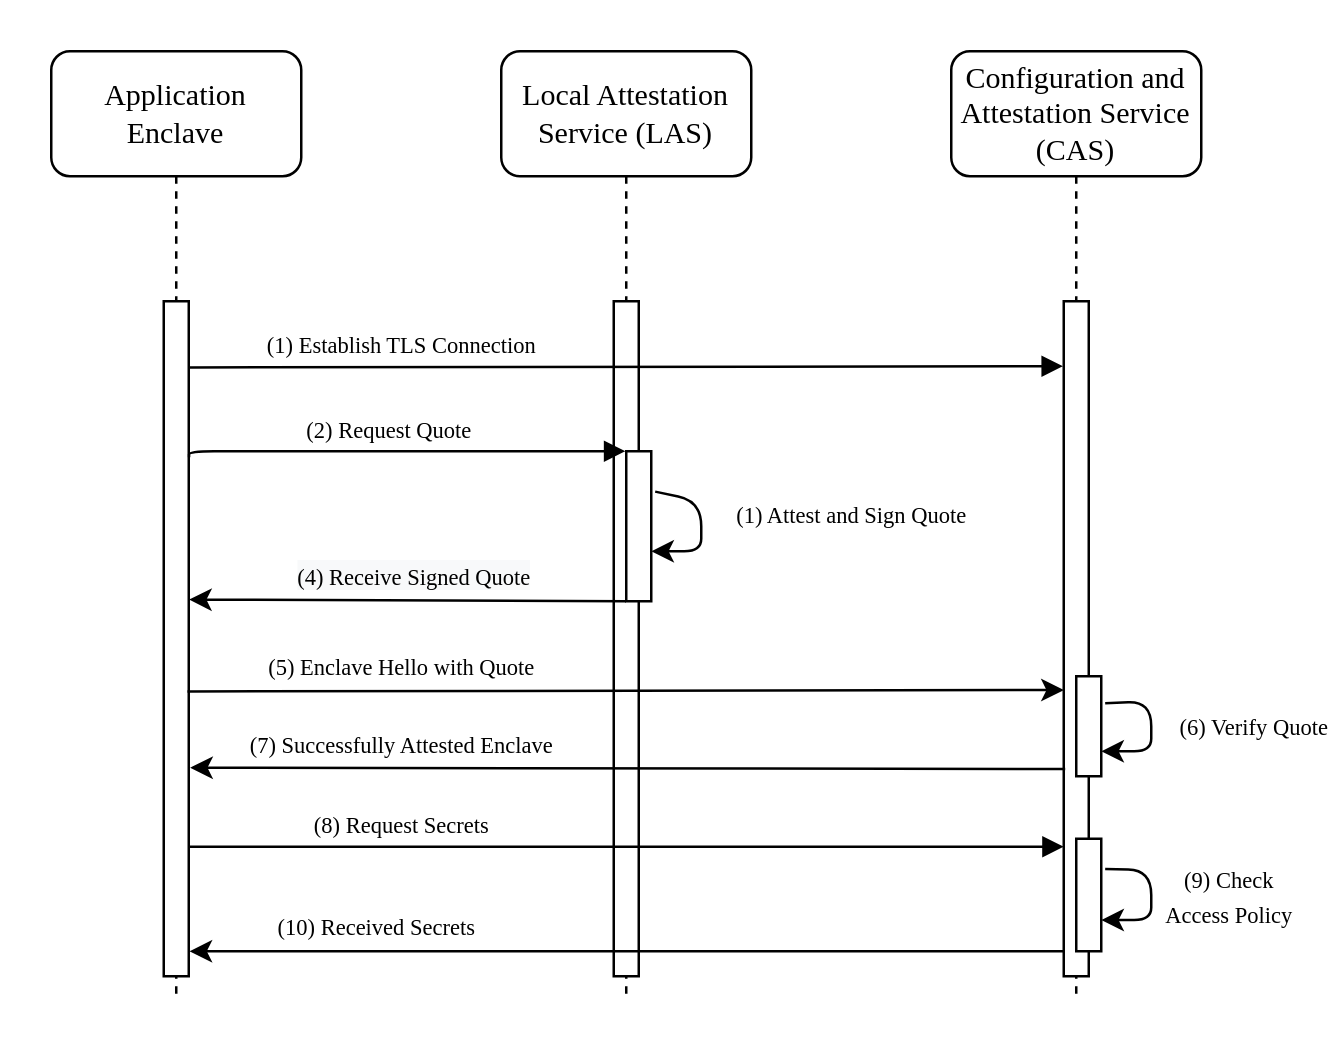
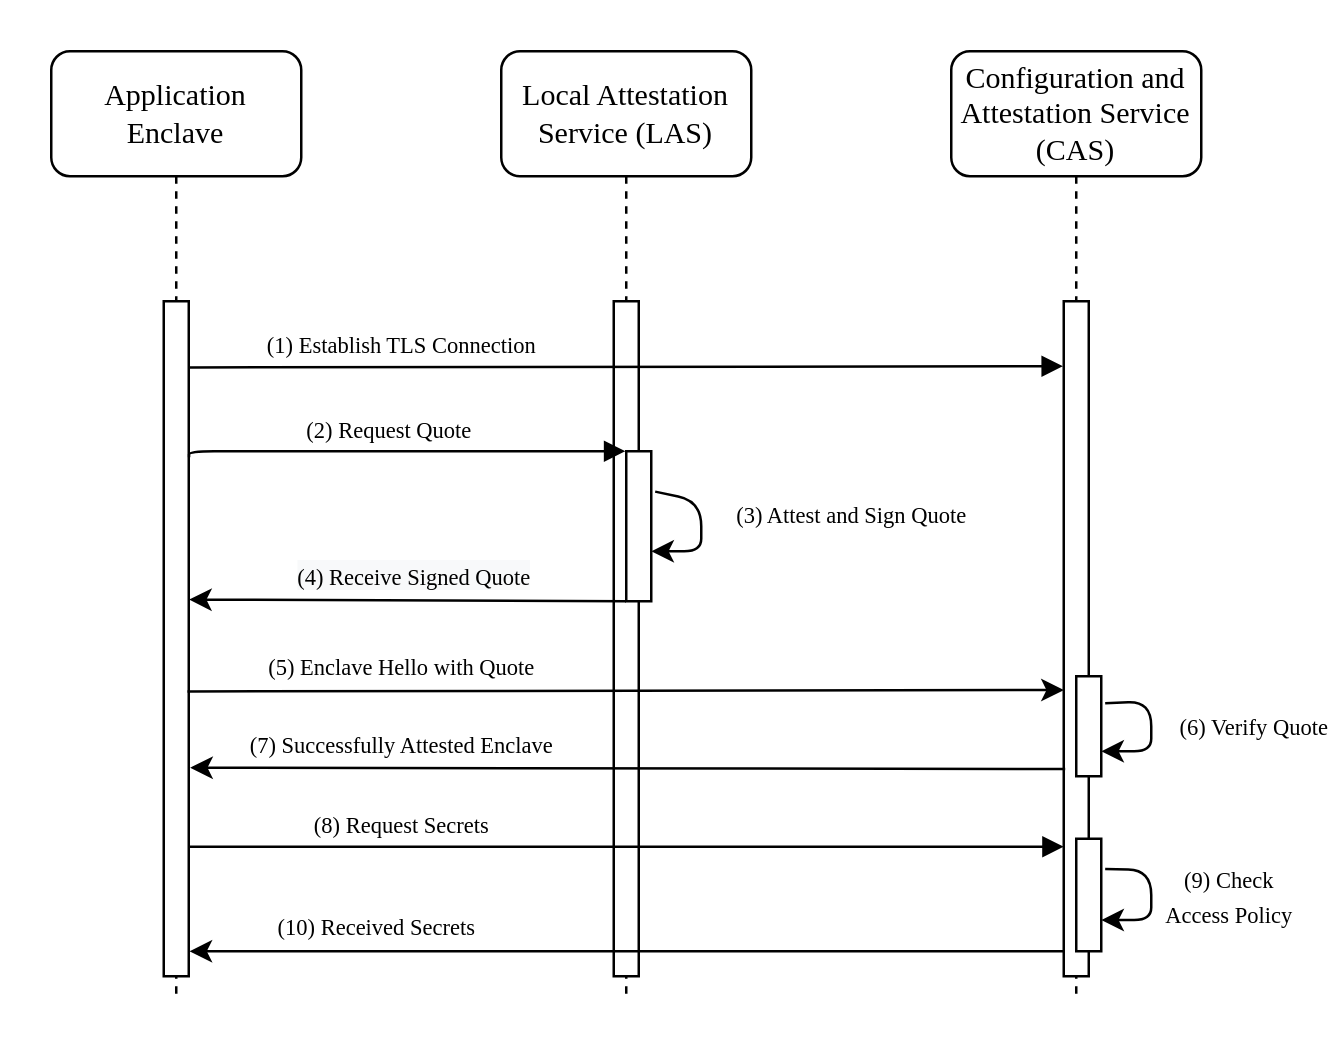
  <mxCell id="0" />
  <mxCell id="1" parent="0" />
  <mxCell id="2" value="Local Attestation Service (LAS)" style="shape=umlLifeline;perimeter=lifelinePerimeter;whiteSpace=wrap;html=1;container=1;collapsible=0;recursiveResize=0;outlineConnect=0;rounded=1;shadow=0;comic=0;labelBackgroundColor=none;strokeWidth=1;fontFamily=Verdana;fontSize=12;align=center;size=50;" parent="1" vertex="1"><mxGeometry x="200" y="20" width="100" height="380" as="geometry" /></mxCell>
  <mxCell id="3" value="" style="html=1;points=[];perimeter=orthogonalPerimeter;rounded=0;shadow=0;comic=0;labelBackgroundColor=none;strokeWidth=1;fontFamily=Verdana;fontSize=12;align=center;" parent="2" vertex="1"><mxGeometry x="45" y="100" width="10" height="270" as="geometry" /></mxCell>
  <mxCell id="4" value="Configuration and Attestation Service (CAS)" style="shape=umlLifeline;perimeter=lifelinePerimeter;whiteSpace=wrap;html=1;container=1;collapsible=0;recursiveResize=0;outlineConnect=0;rounded=1;shadow=0;comic=0;labelBackgroundColor=none;strokeWidth=1;fontFamily=Verdana;fontSize=12;align=center;size=50;" parent="1" vertex="1"><mxGeometry x="380" y="20" width="100" height="380" as="geometry" /></mxCell>
  <mxCell id="5" value="" style="html=1;points=[];perimeter=orthogonalPerimeter;rounded=0;shadow=0;comic=0;labelBackgroundColor=none;strokeWidth=1;fontFamily=Verdana;fontSize=12;align=center;" parent="4" vertex="1"><mxGeometry x="45" y="100" width="10" height="270" as="geometry" /></mxCell>
  <mxCell id="6" value="Application Enclave" style="shape=umlLifeline;perimeter=lifelinePerimeter;whiteSpace=wrap;html=1;container=1;collapsible=0;recursiveResize=0;outlineConnect=0;rounded=1;shadow=0;comic=0;labelBackgroundColor=none;strokeWidth=1;fontFamily=Verdana;fontSize=12;align=center;size=50;" parent="1" vertex="1"><mxGeometry x="20" y="20" width="100" height="380" as="geometry" /></mxCell>
  <mxCell id="7" value="" style="html=1;points=[];perimeter=orthogonalPerimeter;rounded=0;shadow=0;comic=0;labelBackgroundColor=none;strokeWidth=1;fontFamily=Verdana;fontSize=12;align=center;" parent="6" vertex="1"><mxGeometry x="45" y="100" width="10" height="270" as="geometry" /></mxCell>
  <mxCell id="8" value="&lt;font style=&quot;font-size: 9px&quot;&gt;(2) Request Quote&lt;/font&gt;" style="html=1;verticalAlign=bottom;endArrow=block;labelBackgroundColor=none;fontFamily=Verdana;fontSize=12;edgeStyle=elbowEdgeStyle;elbow=vertical;exitX=1.013;exitY=0.231;exitDx=0;exitDy=0;exitPerimeter=0;entryX=-0.035;entryY=-0.001;entryDx=0;entryDy=0;entryPerimeter=0;" parent="1" source="7" target="10" edge="1"><mxGeometry x="-0.068" relative="1" as="geometry"><mxPoint x="80" y="180" as="sourcePoint" /><Array as="points"><mxPoint x="244" y="180" /><mxPoint x="254" y="180" /></Array><mxPoint x="240" y="180" as="targetPoint" /><mxPoint as="offset" /></mxGeometry></mxCell>
  <mxCell id="9" value="&lt;font style=&quot;font-size: 9px&quot;&gt;(1) Establish TLS Connection&lt;/font&gt;" style="html=1;verticalAlign=bottom;endArrow=block;labelBackgroundColor=none;fontFamily=Verdana;fontSize=12;edgeStyle=elbowEdgeStyle;elbow=vertical;entryX=-0.032;entryY=0.098;entryDx=0;entryDy=0;entryPerimeter=0;exitX=1.026;exitY=0.098;exitDx=0;exitDy=0;exitPerimeter=0;" parent="1" source="7" target="5" edge="1"><mxGeometry x="-0.514" relative="1" as="geometry"><mxPoint x="70" y="145" as="sourcePoint" /><mxPoint x="420" y="142" as="targetPoint" /><mxPoint as="offset" /></mxGeometry></mxCell>
  <mxCell id="10" value="" style="html=1;points=[];perimeter=orthogonalPerimeter;rounded=0;shadow=0;comic=0;labelBackgroundColor=none;strokeWidth=1;fontFamily=Verdana;fontSize=12;align=center;" vertex="1" parent="1"><mxGeometry x="250" y="180" width="10" height="60" as="geometry" /></mxCell>
  <mxCell id="11" value="" style="endArrow=classic;html=1;exitX=1.157;exitY=0.269;exitDx=0;exitDy=0;exitPerimeter=0;" edge="1" parent="1" source="10" target="10"><mxGeometry width="50" height="50" relative="1" as="geometry"><mxPoint x="330" y="200" as="sourcePoint" /><mxPoint x="380" y="150" as="targetPoint" /></mxGeometry></mxCell>
- <mxCell id="12" value="&lt;font face=&quot;Verdana&quot; style=&quot;font-size: 9px&quot;&gt;(1) Attest and Sign Quote&lt;/font&gt;" style="text;html=1;align=center;verticalAlign=middle;resizable=0;points=[];autosize=1;" vertex="1" parent="1"><mxGeometry x="275" y="195" width="130" height="20" as="geometry" /></mxCell>
+ <mxCell id="12" value="&lt;font face=&quot;Verdana&quot; style=&quot;font-size: 9px&quot;&gt;(3) Attest and Sign Quote&lt;/font&gt;" style="text;html=1;align=center;verticalAlign=middle;resizable=0;points=[];autosize=1;" vertex="1" parent="1"><mxGeometry x="275" y="195" width="130" height="20" as="geometry" /></mxCell>
  <mxCell id="13" value="&lt;span style=&quot;background-color: rgb(248 , 249 , 250)&quot;&gt;&lt;font face=&quot;Verdana&quot; style=&quot;font-size: 9px&quot;&gt;(4) Receive Signed Quote&lt;/font&gt;&lt;br&gt;&lt;/span&gt;" style="endArrow=classic;html=1;entryX=1.012;entryY=0.442;entryDx=0;entryDy=0;entryPerimeter=0;exitX=-0.009;exitY=1;exitDx=0;exitDy=0;exitPerimeter=0;" edge="1" parent="1" source="10" target="7"><mxGeometry x="-0.026" y="-10" width="50" height="50" relative="1" as="geometry"><mxPoint x="130" y="290" as="sourcePoint" /><mxPoint x="80" y="235" as="targetPoint" /><mxPoint as="offset" /></mxGeometry></mxCell>
  <mxCell id="14" value="&lt;font style=&quot;font-size: 9px&quot; face=&quot;Verdana&quot;&gt;(7) Successfully Attested Enclave&lt;/font&gt;" style="endArrow=classic;html=1;entryX=1.057;entryY=0.691;entryDx=0;entryDy=0;entryPerimeter=0;exitX=0.057;exitY=0.693;exitDx=0;exitDy=0;exitPerimeter=0;" edge="1" parent="1" source="5" target="7"><mxGeometry x="0.518" y="-10" width="50" height="50" relative="1" as="geometry"><mxPoint x="380" y="291" as="sourcePoint" /><mxPoint x="210" y="300" as="targetPoint" /><mxPoint as="offset" /></mxGeometry></mxCell>
  <mxCell id="15" value="&lt;font style=&quot;font-size: 9px&quot;&gt;(8) Request Secrets&lt;/font&gt;" style="html=1;verticalAlign=bottom;endArrow=block;labelBackgroundColor=none;fontFamily=Verdana;fontSize=12;entryX=0;entryY=0.808;entryDx=0;entryDy=0;entryPerimeter=0;exitX=1.022;exitY=0.808;exitDx=0;exitDy=0;exitPerimeter=0;" edge="1" parent="1" source="7" target="5"><mxGeometry x="-0.515" relative="1" as="geometry"><mxPoint x="80" y="330" as="sourcePoint" /><mxPoint x="410" y="330" as="targetPoint" /><Array as="points" /><mxPoint as="offset" /></mxGeometry></mxCell>
  <mxCell id="16" value="&lt;font style=&quot;font-size: 9px&quot; face=&quot;Verdana&quot;&gt;(10) Received Secrets&lt;/font&gt;" style="endArrow=classic;html=1;entryX=1.029;entryY=0.963;entryDx=0;entryDy=0;entryPerimeter=0;exitX=-0.014;exitY=0.963;exitDx=0;exitDy=0;exitPerimeter=0;" edge="1" parent="1" source="5" target="7"><mxGeometry x="0.573" y="-10" width="50" height="50" relative="1" as="geometry"><mxPoint x="400" y="365" as="sourcePoint" /><mxPoint x="70" y="359.85" as="targetPoint" /><mxPoint as="offset" /></mxGeometry></mxCell>
  <mxCell id="17" value="" style="endArrow=classic;html=1;entryX=0.004;entryY=0.576;entryDx=0;entryDy=0;entryPerimeter=0;exitX=0.95;exitY=0.578;exitDx=0;exitDy=0;exitPerimeter=0;" edge="1" parent="1" source="7" target="5"><mxGeometry width="50" height="50" relative="1" as="geometry"><mxPoint x="160" y="270" as="sourcePoint" /><mxPoint x="350" y="270" as="targetPoint" /></mxGeometry></mxCell>
  <mxCell id="18" value="&lt;font face=&quot;Verdana&quot; style=&quot;font-size: 9px&quot;&gt;(5) Enclave Hello with Quote&lt;/font&gt;" style="edgeLabel;html=1;align=center;verticalAlign=middle;resizable=0;points=[];" vertex="1" connectable="0" parent="17"><mxGeometry x="-0.27" relative="1" as="geometry"><mxPoint x="-42.6" y="-10.09" as="offset" /></mxGeometry></mxCell>
  <mxCell id="19" value="" style="html=1;points=[];perimeter=orthogonalPerimeter;rounded=0;shadow=0;comic=0;labelBackgroundColor=none;strokeWidth=1;fontFamily=Verdana;fontSize=12;align=center;" vertex="1" parent="1"><mxGeometry x="430" y="335" width="10" height="45" as="geometry" /></mxCell>
  <mxCell id="20" value="" style="endArrow=classic;html=1;exitX=1.157;exitY=0.269;exitDx=0;exitDy=0;exitPerimeter=0;" edge="1" parent="1" source="19" target="19"><mxGeometry width="50" height="50" relative="1" as="geometry"><mxPoint x="510" y="355" as="sourcePoint" /><mxPoint x="560" y="305" as="targetPoint" /></mxGeometry></mxCell>
  <mxCell id="21" value="&lt;font face=&quot;Verdana&quot; style=&quot;font-size: 9px&quot;&gt;(9) Check &lt;br&gt;Access Policy&lt;/font&gt;" style="edgeLabel;html=1;align=center;verticalAlign=middle;resizable=0;points=[];" vertex="1" connectable="0" parent="20"><mxGeometry x="-0.381" y="-8" relative="1" as="geometry"><mxPoint x="38" y="10.1" as="offset" /></mxGeometry></mxCell>
  <mxCell id="22" value="" style="html=1;points=[];perimeter=orthogonalPerimeter;rounded=0;shadow=0;comic=0;labelBackgroundColor=none;strokeWidth=1;fontFamily=Verdana;fontSize=12;align=center;" vertex="1" parent="1"><mxGeometry x="430" y="270" width="10" height="40" as="geometry" /></mxCell>
  <mxCell id="23" value="" style="endArrow=classic;html=1;exitX=1.157;exitY=0.269;exitDx=0;exitDy=0;exitPerimeter=0;" edge="1" parent="1" source="22" target="22"><mxGeometry width="50" height="50" relative="1" as="geometry"><mxPoint x="510" y="290" as="sourcePoint" /><mxPoint x="560" y="240" as="targetPoint" /></mxGeometry></mxCell>
  <mxCell id="24" value="&lt;font face=&quot;Verdana&quot; style=&quot;font-size: 9px&quot;&gt;(6) Verify Quote&lt;/font&gt;" style="edgeLabel;html=1;align=center;verticalAlign=middle;resizable=0;points=[];" vertex="1" connectable="0" parent="23"><mxGeometry x="0.008" relative="1" as="geometry"><mxPoint x="40" y="-0.72" as="offset" /></mxGeometry></mxCell>
